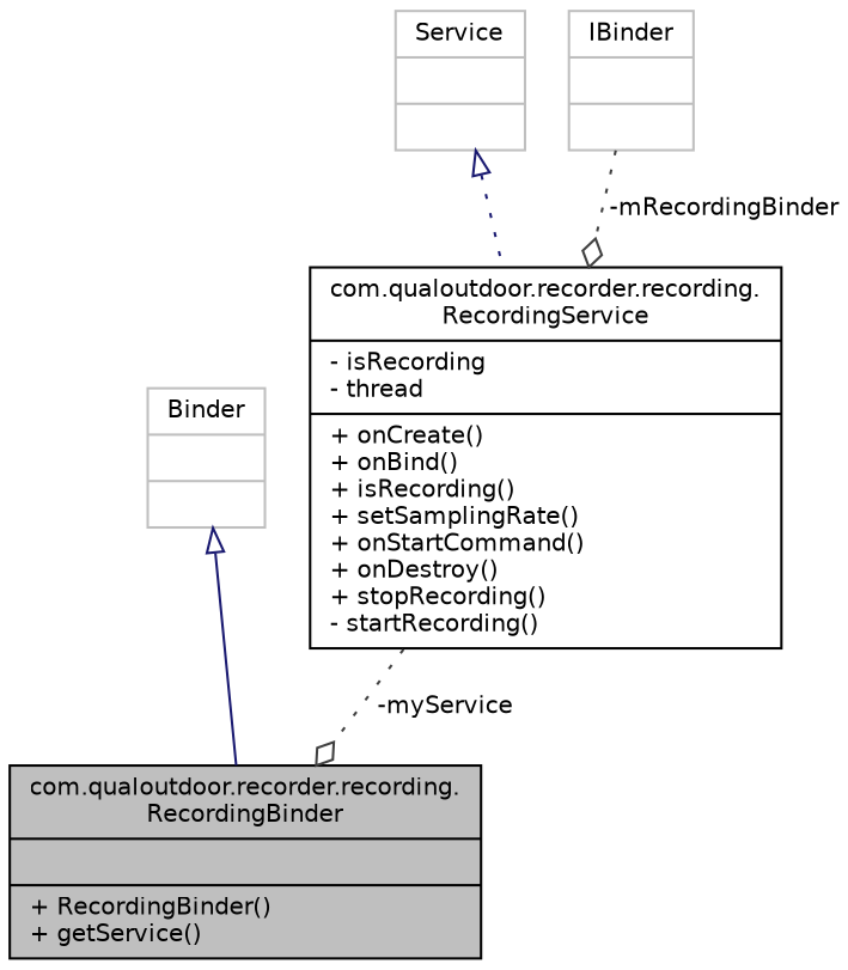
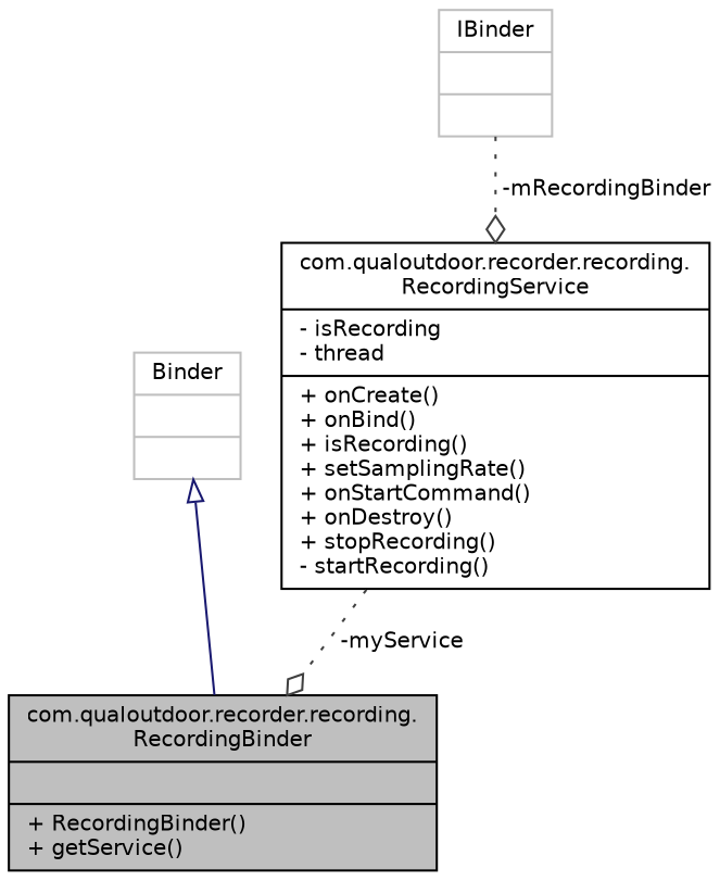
  digraph {
    node [color=grey75 fillcolor=white fontname=Helvetica fontsize=10 shape=record style=filled]
    edge [color=midnightblue fontname=Helvetica fontsize=10 labelfontname=Helvetica labelfontsize=10 style=dotted]
    n1 [color=black fillcolor=grey75 fontcolor=black height=0.2 label="{com.qualoutdoor.recorder.recording.\lRecordingBinder\n||+ RecordingBinder()\l+ getService()\l}" width=0.4]
    n2 [height=0.2 label="{Binder\n||}" width=0.4]
    n3 [color=black height=0.2 label="{com.qualoutdoor.recorder.recording.\lRecordingService\n|- isRecording\l- thread\l|+ onCreate()\l+ onBind()\l+ isRecording()\l+ setSamplingRate()\l+ onStartCommand()\l+ onDestroy()\l+ stopRecording()\l- startRecording()\l}" width=0.4]
-   n4 [height=0.2 label="{Service\n||}" width=0.4]
    n5 [height=0.2 label="{IBinder\n||}" width=0.4]
    n2 -> n1 [arrowtail=onormal dir=back style=solid]
    n3 -> n1 [arrowhead=odiamond color=grey25 label=" -myService"]
-   n4 -> n3 [arrowtail=onormal dir=back]
    n5 -> n3 [arrowhead=odiamond color=grey25 label=" -mRecordingBinder"]
  }
